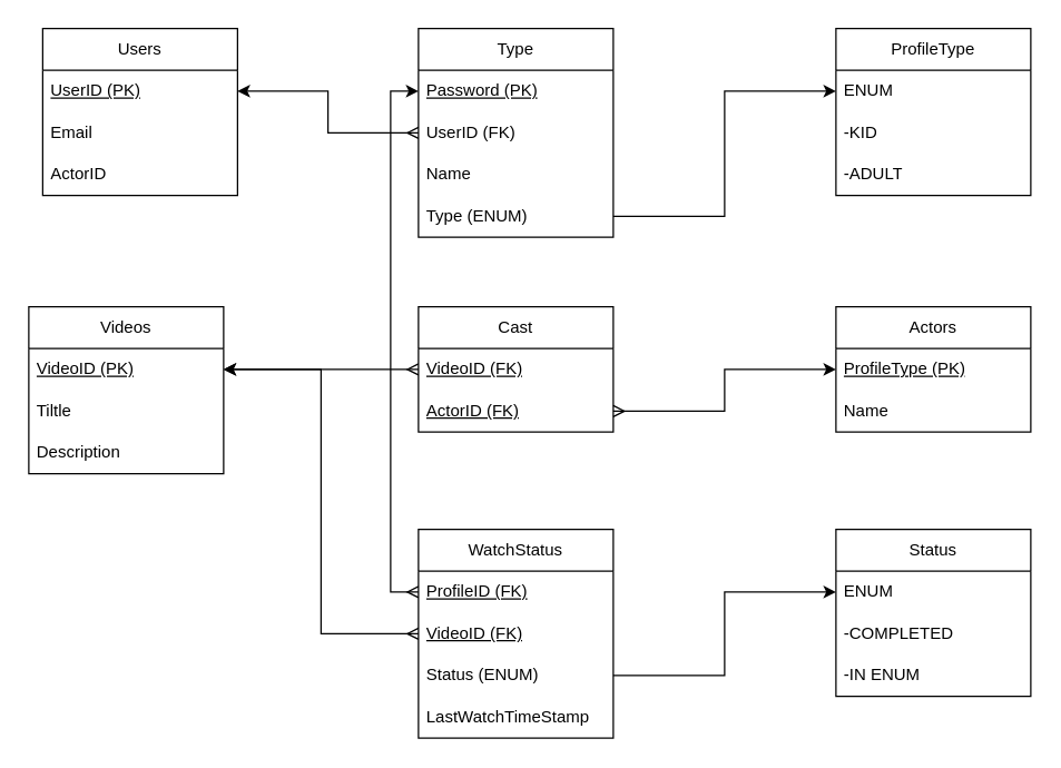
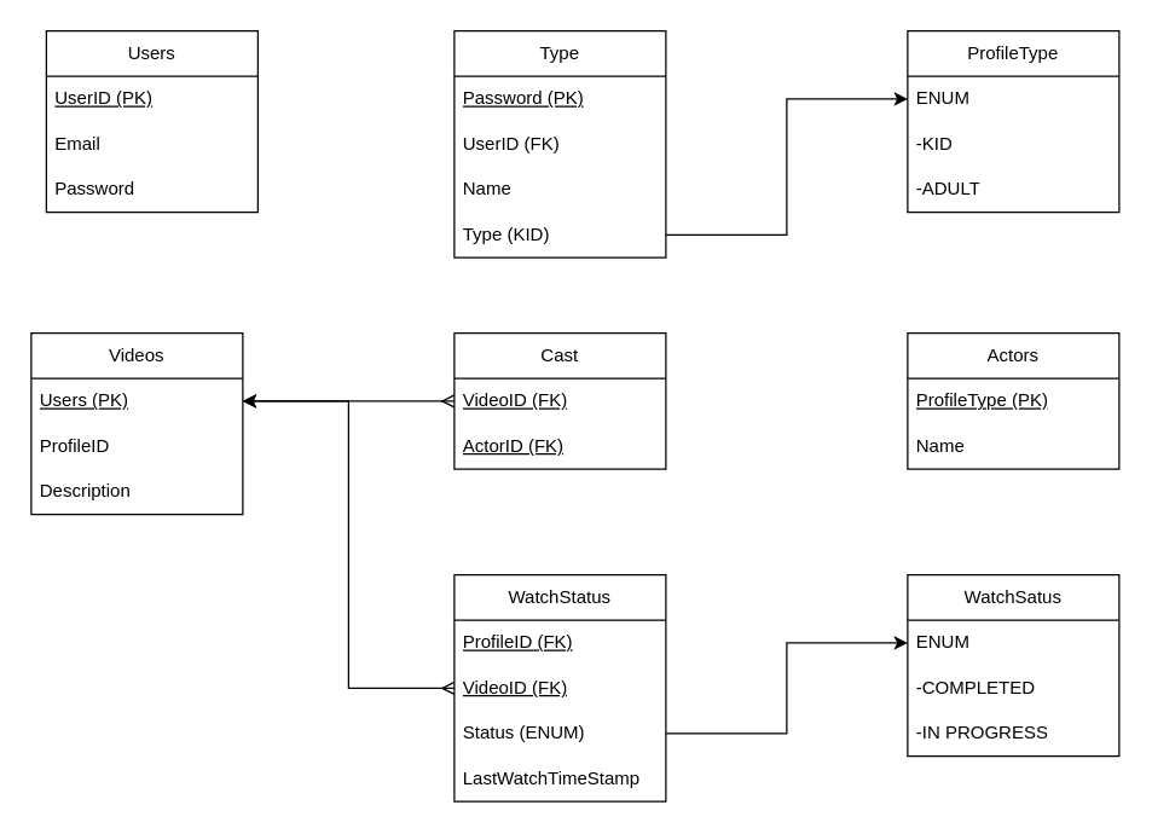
  <mxCell id="0" />
  <mxCell id="1" parent="0" />
  <mxCell id="2" value="Users" style="swimlane;fontStyle=0;childLayout=stackLayout;horizontal=1;startSize=30;horizontalStack=0;resizeParent=1;resizeParentMax=0;resizeLast=0;collapsible=1;marginBottom=0;whiteSpace=wrap;html=1;" vertex="1" parent="1"><mxGeometry x="30" y="20" width="140" height="120" as="geometry" /></mxCell>
  <mxCell id="3" value="&lt;u&gt;UserID (PK)&lt;/u&gt;" style="text;strokeColor=none;fillColor=none;align=left;verticalAlign=middle;spacingLeft=4;spacingRight=4;overflow=hidden;points=[[0,0.5],[1,0.5]];portConstraint=eastwest;rotatable=0;whiteSpace=wrap;html=1;" vertex="1" parent="2"><mxGeometry y="30" width="140" height="30" as="geometry" /></mxCell>
  <mxCell id="4" value="Email" style="text;strokeColor=none;fillColor=none;align=left;verticalAlign=middle;spacingLeft=4;spacingRight=4;overflow=hidden;points=[[0,0.5],[1,0.5]];portConstraint=eastwest;rotatable=0;whiteSpace=wrap;html=1;" vertex="1" parent="2"><mxGeometry y="60" width="140" height="30" as="geometry" /></mxCell>
- <mxCell id="5" value="ActorID" style="text;strokeColor=none;fillColor=none;align=left;verticalAlign=middle;spacingLeft=4;spacingRight=4;overflow=hidden;points=[[0,0.5],[1,0.5]];portConstraint=eastwest;rotatable=0;whiteSpace=wrap;html=1;" vertex="1" parent="2"><mxGeometry y="90" width="140" height="30" as="geometry" /></mxCell>
- <mxCell id="6" style="edgeStyle=orthogonalEdgeStyle;rounded=0;orthogonalLoop=1;jettySize=auto;html=1;startArrow=ERmany;startFill=0;" edge="1" parent="1" source="7" target="3"><mxGeometry relative="1" as="geometry" /></mxCell>
+ <mxCell id="5" value="Password" style="text;strokeColor=none;fillColor=none;align=left;verticalAlign=middle;spacingLeft=4;spacingRight=4;overflow=hidden;points=[[0,0.5],[1,0.5]];portConstraint=eastwest;rotatable=0;whiteSpace=wrap;html=1;" vertex="1" parent="2"><mxGeometry y="90" width="140" height="30" as="geometry" /></mxCell>
  <mxCell id="7" value="Type" style="swimlane;fontStyle=0;childLayout=stackLayout;horizontal=1;startSize=30;horizontalStack=0;resizeParent=1;resizeParentMax=0;resizeLast=0;collapsible=1;marginBottom=0;whiteSpace=wrap;html=1;" vertex="1" parent="1"><mxGeometry x="300" y="20" width="140" height="150" as="geometry" /></mxCell>
  <mxCell id="8" value="&lt;u&gt;Password (PK)&lt;/u&gt;" style="text;strokeColor=none;fillColor=none;align=left;verticalAlign=middle;spacingLeft=4;spacingRight=4;overflow=hidden;points=[[0,0.5],[1,0.5]];portConstraint=eastwest;rotatable=0;whiteSpace=wrap;html=1;" vertex="1" parent="7"><mxGeometry y="30" width="140" height="30" as="geometry" /></mxCell>
  <mxCell id="9" value="UserID (FK)" style="text;strokeColor=none;fillColor=none;align=left;verticalAlign=middle;spacingLeft=4;spacingRight=4;overflow=hidden;points=[[0,0.5],[1,0.5]];portConstraint=eastwest;rotatable=0;whiteSpace=wrap;html=1;" vertex="1" parent="7"><mxGeometry y="60" width="140" height="30" as="geometry" /></mxCell>
  <mxCell id="10" value="Name" style="text;strokeColor=none;fillColor=none;align=left;verticalAlign=middle;spacingLeft=4;spacingRight=4;overflow=hidden;points=[[0,0.5],[1,0.5]];portConstraint=eastwest;rotatable=0;whiteSpace=wrap;html=1;" vertex="1" parent="7"><mxGeometry y="90" width="140" height="30" as="geometry" /></mxCell>
- <mxCell id="11" value="Type (ENUM)" style="text;strokeColor=none;fillColor=none;align=left;verticalAlign=middle;spacingLeft=4;spacingRight=4;overflow=hidden;points=[[0,0.5],[1,0.5]];portConstraint=eastwest;rotatable=0;whiteSpace=wrap;html=1;" vertex="1" parent="7"><mxGeometry y="120" width="140" height="30" as="geometry" /></mxCell>
+ <mxCell id="11" value="Type (KID)" style="text;strokeColor=none;fillColor=none;align=left;verticalAlign=middle;spacingLeft=4;spacingRight=4;overflow=hidden;points=[[0,0.5],[1,0.5]];portConstraint=eastwest;rotatable=0;whiteSpace=wrap;html=1;" vertex="1" parent="7"><mxGeometry y="120" width="140" height="30" as="geometry" /></mxCell>
  <mxCell id="12" value="ProfileType" style="swimlane;fontStyle=0;childLayout=stackLayout;horizontal=1;startSize=30;horizontalStack=0;resizeParent=1;resizeParentMax=0;resizeLast=0;collapsible=1;marginBottom=0;whiteSpace=wrap;html=1;" vertex="1" parent="1"><mxGeometry x="600" y="20" width="140" height="120" as="geometry" /></mxCell>
  <mxCell id="13" value="ENUM" style="text;strokeColor=none;fillColor=none;align=left;verticalAlign=middle;spacingLeft=4;spacingRight=4;overflow=hidden;points=[[0,0.5],[1,0.5]];portConstraint=eastwest;rotatable=0;whiteSpace=wrap;html=1;" vertex="1" parent="12"><mxGeometry y="30" width="140" height="30" as="geometry" /></mxCell>
  <mxCell id="14" value="-KID" style="text;strokeColor=none;fillColor=none;align=left;verticalAlign=middle;spacingLeft=4;spacingRight=4;overflow=hidden;points=[[0,0.5],[1,0.5]];portConstraint=eastwest;rotatable=0;whiteSpace=wrap;html=1;" vertex="1" parent="12"><mxGeometry y="60" width="140" height="30" as="geometry" /></mxCell>
  <mxCell id="15" value="-ADULT" style="text;strokeColor=none;fillColor=none;align=left;verticalAlign=middle;spacingLeft=4;spacingRight=4;overflow=hidden;points=[[0,0.5],[1,0.5]];portConstraint=eastwest;rotatable=0;whiteSpace=wrap;html=1;" vertex="1" parent="12"><mxGeometry y="90" width="140" height="30" as="geometry" /></mxCell>
  <mxCell id="16" style="edgeStyle=orthogonalEdgeStyle;rounded=0;orthogonalLoop=1;jettySize=auto;html=1;" edge="1" parent="1" source="11" target="13"><mxGeometry relative="1" as="geometry" /></mxCell>
  <mxCell id="17" value="Videos" style="swimlane;fontStyle=0;childLayout=stackLayout;horizontal=1;startSize=30;horizontalStack=0;resizeParent=1;resizeParentMax=0;resizeLast=0;collapsible=1;marginBottom=0;whiteSpace=wrap;html=1;" vertex="1" parent="1"><mxGeometry x="20" y="220" width="140" height="120" as="geometry" /></mxCell>
- <mxCell id="18" value="VideoID (PK)" style="text;strokeColor=none;fillColor=none;align=left;verticalAlign=middle;spacingLeft=4;spacingRight=4;overflow=hidden;points=[[0,0.5],[1,0.5]];portConstraint=eastwest;rotatable=0;whiteSpace=wrap;html=1;fontStyle=4" vertex="1" parent="17"><mxGeometry y="30" width="140" height="30" as="geometry" /></mxCell>
- <mxCell id="19" value="Tiltle" style="text;strokeColor=none;fillColor=none;align=left;verticalAlign=middle;spacingLeft=4;spacingRight=4;overflow=hidden;points=[[0,0.5],[1,0.5]];portConstraint=eastwest;rotatable=0;whiteSpace=wrap;html=1;" vertex="1" parent="17"><mxGeometry y="60" width="140" height="30" as="geometry" /></mxCell>
+ <mxCell id="18" value="Users (PK)" style="text;strokeColor=none;fillColor=none;align=left;verticalAlign=middle;spacingLeft=4;spacingRight=4;overflow=hidden;points=[[0,0.5],[1,0.5]];portConstraint=eastwest;rotatable=0;whiteSpace=wrap;html=1;fontStyle=4" vertex="1" parent="17"><mxGeometry y="30" width="140" height="30" as="geometry" /></mxCell>
+ <mxCell id="19" value="ProfileID" style="text;strokeColor=none;fillColor=none;align=left;verticalAlign=middle;spacingLeft=4;spacingRight=4;overflow=hidden;points=[[0,0.5],[1,0.5]];portConstraint=eastwest;rotatable=0;whiteSpace=wrap;html=1;" vertex="1" parent="17"><mxGeometry y="60" width="140" height="30" as="geometry" /></mxCell>
  <mxCell id="20" value="Description" style="text;strokeColor=none;fillColor=none;align=left;verticalAlign=middle;spacingLeft=4;spacingRight=4;overflow=hidden;points=[[0,0.5],[1,0.5]];portConstraint=eastwest;rotatable=0;whiteSpace=wrap;html=1;" vertex="1" parent="17"><mxGeometry y="90" width="140" height="30" as="geometry" /></mxCell>
  <mxCell id="21" value="Actors" style="swimlane;fontStyle=0;childLayout=stackLayout;horizontal=1;startSize=30;horizontalStack=0;resizeParent=1;resizeParentMax=0;resizeLast=0;collapsible=1;marginBottom=0;whiteSpace=wrap;html=1;" vertex="1" parent="1"><mxGeometry x="600" y="220" width="140" height="90" as="geometry" /></mxCell>
  <mxCell id="22" value="ProfileType (PK)" style="text;strokeColor=none;fillColor=none;align=left;verticalAlign=middle;spacingLeft=4;spacingRight=4;overflow=hidden;points=[[0,0.5],[1,0.5]];portConstraint=eastwest;rotatable=0;whiteSpace=wrap;html=1;fontStyle=4" vertex="1" parent="21"><mxGeometry y="30" width="140" height="30" as="geometry" /></mxCell>
  <mxCell id="23" value="Name" style="text;strokeColor=none;fillColor=none;align=left;verticalAlign=middle;spacingLeft=4;spacingRight=4;overflow=hidden;points=[[0,0.5],[1,0.5]];portConstraint=eastwest;rotatable=0;whiteSpace=wrap;html=1;" vertex="1" parent="21"><mxGeometry y="60" width="140" height="30" as="geometry" /></mxCell>
  <mxCell id="24" value="Cast" style="swimlane;fontStyle=0;childLayout=stackLayout;horizontal=1;startSize=30;horizontalStack=0;resizeParent=1;resizeParentMax=0;resizeLast=0;collapsible=1;marginBottom=0;whiteSpace=wrap;html=1;" vertex="1" parent="1"><mxGeometry x="300" y="220" width="140" height="90" as="geometry" /></mxCell>
  <mxCell id="25" value="VideoID (FK)" style="text;strokeColor=none;fillColor=none;align=left;verticalAlign=middle;spacingLeft=4;spacingRight=4;overflow=hidden;points=[[0,0.5],[1,0.5]];portConstraint=eastwest;rotatable=0;whiteSpace=wrap;html=1;fontStyle=4" vertex="1" parent="24"><mxGeometry y="30" width="140" height="30" as="geometry" /></mxCell>
  <mxCell id="26" value="ActorID (FK)" style="text;strokeColor=none;fillColor=none;align=left;verticalAlign=middle;spacingLeft=4;spacingRight=4;overflow=hidden;points=[[0,0.5],[1,0.5]];portConstraint=eastwest;rotatable=0;whiteSpace=wrap;html=1;fontStyle=4" vertex="1" parent="24"><mxGeometry y="60" width="140" height="30" as="geometry" /></mxCell>
  <mxCell id="27" value="WatchStatus" style="swimlane;fontStyle=0;childLayout=stackLayout;horizontal=1;startSize=30;horizontalStack=0;resizeParent=1;resizeParentMax=0;resizeLast=0;collapsible=1;marginBottom=0;whiteSpace=wrap;html=1;" vertex="1" parent="1"><mxGeometry x="300" y="380" width="140" height="150" as="geometry" /></mxCell>
  <mxCell id="28" value="ProfileID (FK)" style="text;strokeColor=none;fillColor=none;align=left;verticalAlign=middle;spacingLeft=4;spacingRight=4;overflow=hidden;points=[[0,0.5],[1,0.5]];portConstraint=eastwest;rotatable=0;whiteSpace=wrap;html=1;fontStyle=4" vertex="1" parent="27"><mxGeometry y="30" width="140" height="30" as="geometry" /></mxCell>
  <mxCell id="29" value="VideoID (FK)" style="text;strokeColor=none;fillColor=none;align=left;verticalAlign=middle;spacingLeft=4;spacingRight=4;overflow=hidden;points=[[0,0.5],[1,0.5]];portConstraint=eastwest;rotatable=0;whiteSpace=wrap;html=1;fontStyle=4" vertex="1" parent="27"><mxGeometry y="60" width="140" height="30" as="geometry" /></mxCell>
  <mxCell id="30" value="Status (ENUM)" style="text;strokeColor=none;fillColor=none;align=left;verticalAlign=middle;spacingLeft=4;spacingRight=4;overflow=hidden;points=[[0,0.5],[1,0.5]];portConstraint=eastwest;rotatable=0;whiteSpace=wrap;html=1;" vertex="1" parent="27"><mxGeometry y="90" width="140" height="30" as="geometry" /></mxCell>
  <mxCell id="31" value="LastWatchTimeStamp" style="text;strokeColor=none;fillColor=none;align=left;verticalAlign=middle;spacingLeft=4;spacingRight=4;overflow=hidden;points=[[0,0.5],[1,0.5]];portConstraint=eastwest;rotatable=0;whiteSpace=wrap;html=1;" vertex="1" parent="27"><mxGeometry y="120" width="140" height="30" as="geometry" /></mxCell>
- <mxCell id="32" style="edgeStyle=orthogonalEdgeStyle;rounded=0;orthogonalLoop=1;jettySize=auto;html=1;entryX=0;entryY=0.5;entryDx=0;entryDy=0;startArrow=ERmany;startFill=0;" edge="1" parent="1" source="28" target="8"><mxGeometry relative="1" as="geometry" /></mxCell>
  <mxCell id="33" style="edgeStyle=orthogonalEdgeStyle;rounded=0;orthogonalLoop=1;jettySize=auto;html=1;startArrow=ERmany;startFill=0;" edge="1" parent="1" source="29" target="18"><mxGeometry relative="1" as="geometry" /></mxCell>
- <mxCell id="34" style="edgeStyle=orthogonalEdgeStyle;rounded=0;orthogonalLoop=1;jettySize=auto;html=1;entryX=0;entryY=0.5;entryDx=0;entryDy=0;startArrow=ERmany;startFill=0;" edge="1" parent="1" source="26" target="22"><mxGeometry relative="1" as="geometry" /></mxCell>
  <mxCell id="35" style="edgeStyle=orthogonalEdgeStyle;rounded=0;orthogonalLoop=1;jettySize=auto;html=1;startArrow=ERmany;startFill=0;" edge="1" parent="1" source="25" target="18"><mxGeometry relative="1" as="geometry" /></mxCell>
- <mxCell id="36" value="Status" style="swimlane;fontStyle=0;childLayout=stackLayout;horizontal=1;startSize=30;horizontalStack=0;resizeParent=1;resizeParentMax=0;resizeLast=0;collapsible=1;marginBottom=0;whiteSpace=wrap;html=1;" vertex="1" parent="1"><mxGeometry x="600" y="380" width="140" height="120" as="geometry" /></mxCell>
+ <mxCell id="36" value="WatchSatus" style="swimlane;fontStyle=0;childLayout=stackLayout;horizontal=1;startSize=30;horizontalStack=0;resizeParent=1;resizeParentMax=0;resizeLast=0;collapsible=1;marginBottom=0;whiteSpace=wrap;html=1;" vertex="1" parent="1"><mxGeometry x="600" y="380" width="140" height="120" as="geometry" /></mxCell>
  <mxCell id="37" value="ENUM" style="text;strokeColor=none;fillColor=none;align=left;verticalAlign=middle;spacingLeft=4;spacingRight=4;overflow=hidden;points=[[0,0.5],[1,0.5]];portConstraint=eastwest;rotatable=0;whiteSpace=wrap;html=1;" vertex="1" parent="36"><mxGeometry y="30" width="140" height="30" as="geometry" /></mxCell>
  <mxCell id="38" value="-COMPLETED" style="text;strokeColor=none;fillColor=none;align=left;verticalAlign=middle;spacingLeft=4;spacingRight=4;overflow=hidden;points=[[0,0.5],[1,0.5]];portConstraint=eastwest;rotatable=0;whiteSpace=wrap;html=1;" vertex="1" parent="36"><mxGeometry y="60" width="140" height="30" as="geometry" /></mxCell>
- <mxCell id="39" value="-IN ENUM" style="text;strokeColor=none;fillColor=none;align=left;verticalAlign=middle;spacingLeft=4;spacingRight=4;overflow=hidden;points=[[0,0.5],[1,0.5]];portConstraint=eastwest;rotatable=0;whiteSpace=wrap;html=1;" vertex="1" parent="36"><mxGeometry y="90" width="140" height="30" as="geometry" /></mxCell>
+ <mxCell id="39" value="-IN PROGRESS" style="text;strokeColor=none;fillColor=none;align=left;verticalAlign=middle;spacingLeft=4;spacingRight=4;overflow=hidden;points=[[0,0.5],[1,0.5]];portConstraint=eastwest;rotatable=0;whiteSpace=wrap;html=1;" vertex="1" parent="36"><mxGeometry y="90" width="140" height="30" as="geometry" /></mxCell>
  <mxCell id="40" style="edgeStyle=orthogonalEdgeStyle;rounded=0;orthogonalLoop=1;jettySize=auto;html=1;entryX=0;entryY=0.5;entryDx=0;entryDy=0;" edge="1" parent="1" source="30" target="37"><mxGeometry relative="1" as="geometry" /></mxCell>
